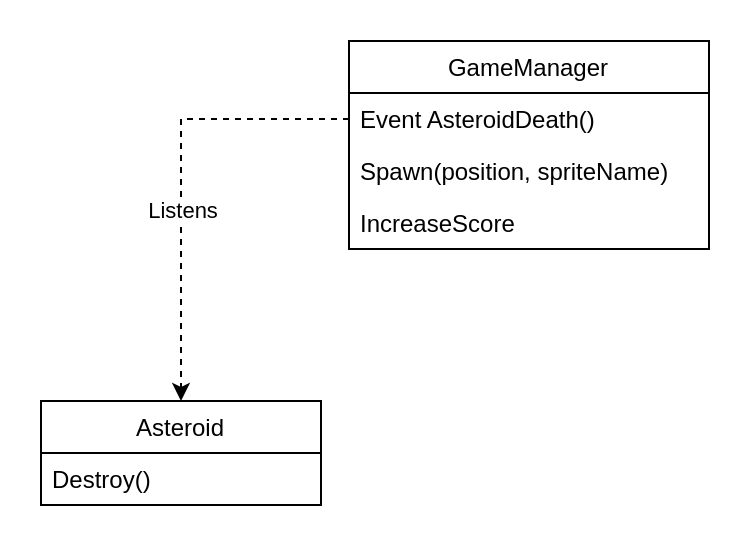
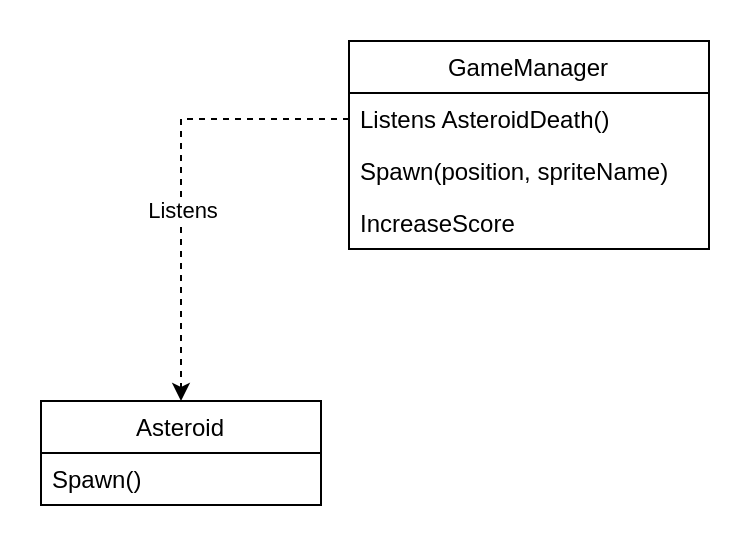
  <mxCell id="0" />
  <mxCell id="1" parent="0" />
  <mxCell id="2" value="GameManager" style="swimlane;fontStyle=0;childLayout=stackLayout;horizontal=1;startSize=26;fillColor=none;horizontalStack=0;resizeParent=1;resizeParentMax=0;resizeLast=0;collapsible=1;marginBottom=0;" vertex="1" parent="1"><mxGeometry x="174" y="20" width="180" height="104" as="geometry" /></mxCell>
- <mxCell id="3" value="Event AsteroidDeath()" style="text;strokeColor=none;fillColor=none;align=left;verticalAlign=top;spacingLeft=4;spacingRight=4;overflow=hidden;rotatable=0;points=[[0,0.5],[1,0.5]];portConstraint=eastwest;" vertex="1" parent="2"><mxGeometry y="26" width="180" height="26" as="geometry" /></mxCell>
+ <mxCell id="3" value="Listens AsteroidDeath()" style="text;strokeColor=none;fillColor=none;align=left;verticalAlign=top;spacingLeft=4;spacingRight=4;overflow=hidden;rotatable=0;points=[[0,0.5],[1,0.5]];portConstraint=eastwest;" vertex="1" parent="2"><mxGeometry y="26" width="180" height="26" as="geometry" /></mxCell>
  <mxCell id="4" value="Spawn(position, spriteName)" style="text;strokeColor=none;fillColor=none;align=left;verticalAlign=top;spacingLeft=4;spacingRight=4;overflow=hidden;rotatable=0;points=[[0,0.5],[1,0.5]];portConstraint=eastwest;" vertex="1" parent="2"><mxGeometry y="52" width="180" height="26" as="geometry" /></mxCell>
  <mxCell id="5" value="IncreaseScore" style="text;strokeColor=none;fillColor=none;align=left;verticalAlign=top;spacingLeft=4;spacingRight=4;overflow=hidden;rotatable=0;points=[[0,0.5],[1,0.5]];portConstraint=eastwest;" vertex="1" parent="2"><mxGeometry y="78" width="180" height="26" as="geometry" /></mxCell>
  <mxCell id="6" value="Asteroid" style="swimlane;fontStyle=0;childLayout=stackLayout;horizontal=1;startSize=26;fillColor=none;horizontalStack=0;resizeParent=1;resizeParentMax=0;resizeLast=0;collapsible=1;marginBottom=0;" vertex="1" parent="1"><mxGeometry x="20" y="200" width="140" height="52" as="geometry" /></mxCell>
- <mxCell id="7" value="Destroy()" style="text;strokeColor=none;fillColor=none;align=left;verticalAlign=top;spacingLeft=4;spacingRight=4;overflow=hidden;rotatable=0;points=[[0,0.5],[1,0.5]];portConstraint=eastwest;" vertex="1" parent="6"><mxGeometry y="26" width="140" height="26" as="geometry" /></mxCell>
+ <mxCell id="7" value="Spawn()" style="text;strokeColor=none;fillColor=none;align=left;verticalAlign=top;spacingLeft=4;spacingRight=4;overflow=hidden;rotatable=0;points=[[0,0.5],[1,0.5]];portConstraint=eastwest;" vertex="1" parent="6"><mxGeometry y="26" width="140" height="26" as="geometry" /></mxCell>
  <mxCell id="8" style="edgeStyle=orthogonalEdgeStyle;rounded=0;orthogonalLoop=1;jettySize=auto;html=1;entryX=0.5;entryY=0;entryDx=0;entryDy=0;dashed=1;" edge="1" parent="1" source="3" target="6"><mxGeometry relative="1" as="geometry" /></mxCell>
  <mxCell id="9" value="Listens" style="edgeLabel;html=1;align=center;verticalAlign=middle;resizable=0;points=[];" vertex="1" connectable="0" parent="8"><mxGeometry x="0.143" relative="1" as="geometry"><mxPoint as="offset" /></mxGeometry></mxCell>
